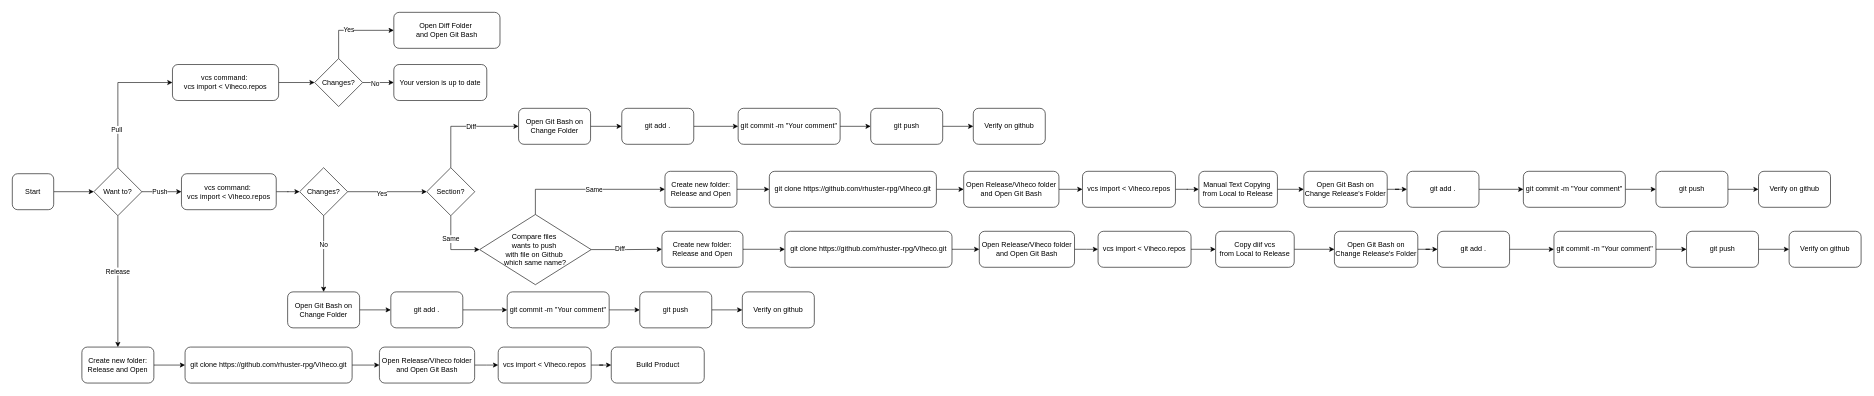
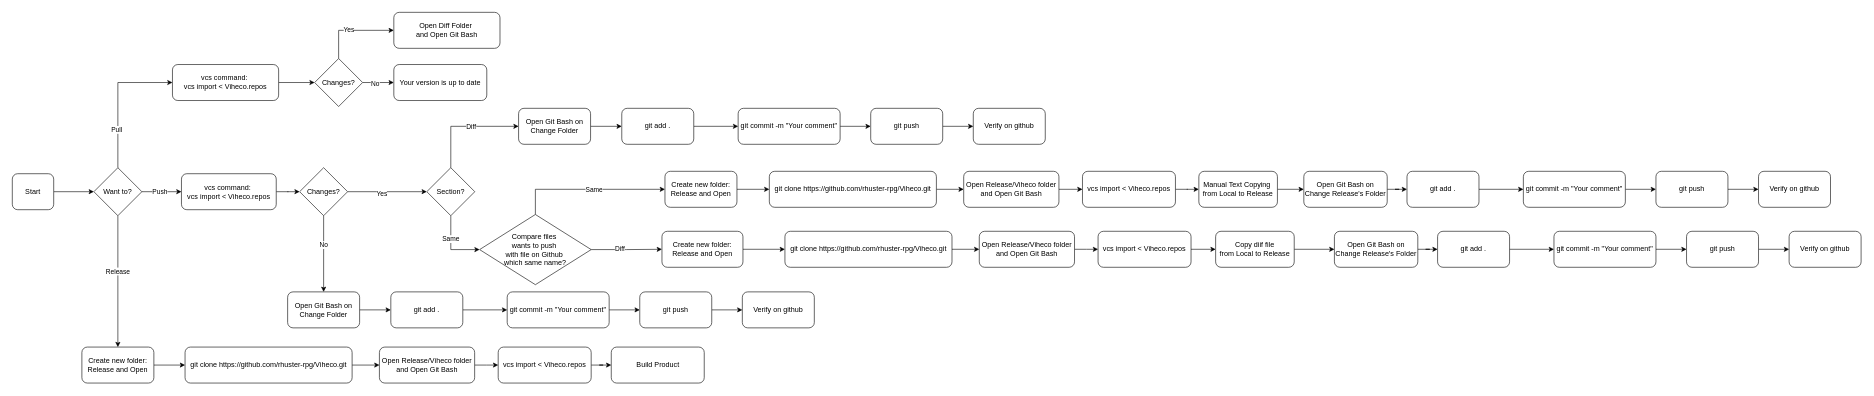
  <mxCell id="0" />
  <mxCell id="1" parent="0" />
  <mxCell id="2" value="" style="edgeStyle=orthogonalEdgeStyle;rounded=0;orthogonalLoop=1;jettySize=auto;html=1;" edge="1" parent="1" source="3" target="83"><mxGeometry relative="1" as="geometry" /></mxCell>
  <mxCell id="3" value="Start" style="rounded=1;whiteSpace=wrap;html=1;" vertex="1" parent="1"><mxGeometry x="20" y="289" width="69" height="60" as="geometry" /></mxCell>
  <mxCell id="4" style="edgeStyle=orthogonalEdgeStyle;rounded=0;orthogonalLoop=1;jettySize=auto;html=1;entryX=0;entryY=0.5;entryDx=0;entryDy=0;exitX=0.5;exitY=0;exitDx=0;exitDy=0;" edge="1" parent="1" source="8" target="41"><mxGeometry relative="1" as="geometry"><mxPoint x="885" y="193" as="targetPoint" /></mxGeometry></mxCell>
  <mxCell id="5" value="Diff" style="edgeLabel;html=1;align=center;verticalAlign=middle;resizable=0;points=[];" vertex="1" connectable="0" parent="4"><mxGeometry x="0.122" y="-3" relative="1" as="geometry"><mxPoint y="-3" as="offset" /></mxGeometry></mxCell>
  <mxCell id="6" style="edgeStyle=orthogonalEdgeStyle;rounded=0;orthogonalLoop=1;jettySize=auto;html=1;exitX=0.5;exitY=1;exitDx=0;exitDy=0;entryX=0;entryY=0.5;entryDx=0;entryDy=0;" edge="1" parent="1" source="8" target="13"><mxGeometry relative="1" as="geometry"><mxPoint x="894" y="424" as="targetPoint" /></mxGeometry></mxCell>
  <mxCell id="7" value="Same" style="edgeLabel;html=1;align=center;verticalAlign=middle;resizable=0;points=[];" vertex="1" connectable="0" parent="6"><mxGeometry x="-0.074" y="-3" relative="1" as="geometry"><mxPoint x="2" y="-10" as="offset" /></mxGeometry></mxCell>
  <mxCell id="8" value="Section?" style="rhombus;whiteSpace=wrap;html=1;" vertex="1" parent="1"><mxGeometry x="711" y="279" width="80" height="80" as="geometry" /></mxCell>
  <mxCell id="9" value="" style="edgeStyle=orthogonalEdgeStyle;rounded=0;orthogonalLoop=1;jettySize=auto;html=1;" edge="1" parent="1" source="13" target="31"><mxGeometry relative="1" as="geometry" /></mxCell>
  <mxCell id="10" value="Diff" style="edgeLabel;html=1;align=center;verticalAlign=middle;resizable=0;points=[];" vertex="1" connectable="0" parent="9"><mxGeometry x="-0.202" y="1" relative="1" as="geometry"><mxPoint as="offset" /></mxGeometry></mxCell>
  <mxCell id="11" style="edgeStyle=orthogonalEdgeStyle;rounded=0;orthogonalLoop=1;jettySize=auto;html=1;entryX=0;entryY=0.5;entryDx=0;entryDy=0;" edge="1" parent="1" source="13" target="59"><mxGeometry relative="1" as="geometry"><Array as="points"><mxPoint x="892" y="315" /></Array></mxGeometry></mxCell>
  <mxCell id="12" value="Same" style="edgeLabel;html=1;align=center;verticalAlign=middle;resizable=0;points=[];" vertex="1" connectable="0" parent="11"><mxGeometry x="0.074" relative="1" as="geometry"><mxPoint as="offset" /></mxGeometry></mxCell>
  <mxCell id="13" value="Compare files&amp;nbsp;&lt;div&gt;wants to push&amp;nbsp;&lt;div&gt;with file on Github&amp;nbsp;&lt;/div&gt;&lt;div&gt;which same name?&lt;/div&gt;&lt;/div&gt;" style="rhombus;whiteSpace=wrap;html=1;" vertex="1" parent="1"><mxGeometry x="799" y="357" width="186" height="117" as="geometry" /></mxCell>
  <mxCell id="14" style="edgeStyle=orthogonalEdgeStyle;rounded=0;orthogonalLoop=1;jettySize=auto;html=1;entryX=0;entryY=0.5;entryDx=0;entryDy=0;" edge="1" parent="1" source="15" target="20"><mxGeometry relative="1" as="geometry" /></mxCell>
  <mxCell id="15" value="vcs command:&amp;nbsp;&lt;div&gt;vcs import &amp;lt; Viheco.repos&lt;/div&gt;" style="rounded=1;whiteSpace=wrap;html=1;" vertex="1" parent="1"><mxGeometry x="302" y="289" width="158" height="60" as="geometry" /></mxCell>
  <mxCell id="16" style="edgeStyle=orthogonalEdgeStyle;rounded=0;orthogonalLoop=1;jettySize=auto;html=1;entryX=0;entryY=0.5;entryDx=0;entryDy=0;" edge="1" parent="1" source="20" target="8"><mxGeometry relative="1" as="geometry" /></mxCell>
  <mxCell id="17" value="Yes" style="edgeLabel;html=1;align=center;verticalAlign=middle;resizable=0;points=[];" vertex="1" connectable="0" parent="16"><mxGeometry x="-0.149" y="-3" relative="1" as="geometry"><mxPoint as="offset" /></mxGeometry></mxCell>
  <mxCell id="18" style="edgeStyle=orthogonalEdgeStyle;rounded=0;orthogonalLoop=1;jettySize=auto;html=1;exitX=0.5;exitY=1;exitDx=0;exitDy=0;" edge="1" parent="1" source="20" target="22"><mxGeometry relative="1" as="geometry" /></mxCell>
  <mxCell id="19" value="No" style="edgeLabel;html=1;align=center;verticalAlign=middle;resizable=0;points=[];" vertex="1" connectable="0" parent="18"><mxGeometry x="-0.249" y="-1" relative="1" as="geometry"><mxPoint as="offset" /></mxGeometry></mxCell>
  <mxCell id="20" value="Changes?" style="rhombus;whiteSpace=wrap;html=1;" vertex="1" parent="1"><mxGeometry x="499" y="279" width="80" height="80" as="geometry" /></mxCell>
  <mxCell id="21" style="edgeStyle=orthogonalEdgeStyle;rounded=0;orthogonalLoop=1;jettySize=auto;html=1;entryX=0;entryY=0.5;entryDx=0;entryDy=0;" edge="1" parent="1" source="22" target="24"><mxGeometry relative="1" as="geometry" /></mxCell>
  <mxCell id="22" value="Open Git Bash on Change Folder" style="rounded=1;whiteSpace=wrap;html=1;" vertex="1" parent="1"><mxGeometry x="479" y="486" width="120" height="60" as="geometry" /></mxCell>
  <mxCell id="23" value="" style="edgeStyle=orthogonalEdgeStyle;rounded=0;orthogonalLoop=1;jettySize=auto;html=1;" edge="1" parent="1" source="24" target="26"><mxGeometry relative="1" as="geometry" /></mxCell>
  <mxCell id="24" value="git add ." style="rounded=1;whiteSpace=wrap;html=1;" vertex="1" parent="1"><mxGeometry x="651" y="486" width="120" height="60" as="geometry" /></mxCell>
  <mxCell id="25" style="edgeStyle=orthogonalEdgeStyle;rounded=0;orthogonalLoop=1;jettySize=auto;html=1;exitX=1;exitY=0.5;exitDx=0;exitDy=0;entryX=0;entryY=0.5;entryDx=0;entryDy=0;" edge="1" parent="1" source="26" target="28"><mxGeometry relative="1" as="geometry" /></mxCell>
  <mxCell id="26" value="git commit -m &quot;Your comment&quot;" style="rounded=1;whiteSpace=wrap;html=1;" vertex="1" parent="1"><mxGeometry x="845" y="486" width="170" height="60" as="geometry" /></mxCell>
  <mxCell id="27" value="" style="edgeStyle=orthogonalEdgeStyle;rounded=0;orthogonalLoop=1;jettySize=auto;html=1;" edge="1" parent="1" source="28" target="29"><mxGeometry relative="1" as="geometry" /></mxCell>
  <mxCell id="28" value="git push" style="rounded=1;whiteSpace=wrap;html=1;" vertex="1" parent="1"><mxGeometry x="1066" y="486" width="120" height="60" as="geometry" /></mxCell>
  <mxCell id="29" value="Verify on github" style="rounded=1;whiteSpace=wrap;html=1;" vertex="1" parent="1"><mxGeometry x="1237" y="486" width="120" height="60" as="geometry" /></mxCell>
  <mxCell id="30" value="" style="edgeStyle=orthogonalEdgeStyle;rounded=0;orthogonalLoop=1;jettySize=auto;html=1;" edge="1" parent="1" source="31" target="33"><mxGeometry relative="1" as="geometry" /></mxCell>
  <mxCell id="31" value="Create new folder: Release and Open" style="rounded=1;whiteSpace=wrap;html=1;" vertex="1" parent="1"><mxGeometry x="1103" y="385" width="135" height="60" as="geometry" /></mxCell>
  <mxCell id="32" value="" style="edgeStyle=orthogonalEdgeStyle;rounded=0;orthogonalLoop=1;jettySize=auto;html=1;" edge="1" parent="1" source="33" target="35"><mxGeometry relative="1" as="geometry" /></mxCell>
  <mxCell id="33" value="git clone&amp;nbsp;https://github.com/rhuster-rpg/Viheco.git" style="whiteSpace=wrap;html=1;rounded=1;" vertex="1" parent="1"><mxGeometry x="1308" y="385" width="278.5" height="60" as="geometry" /></mxCell>
  <mxCell id="34" value="" style="edgeStyle=orthogonalEdgeStyle;rounded=0;orthogonalLoop=1;jettySize=auto;html=1;" edge="1" parent="1" source="35" target="37"><mxGeometry relative="1" as="geometry" /></mxCell>
  <mxCell id="35" value="Open Release/Viheco folder&lt;div&gt;and Open Git Bash&lt;/div&gt;" style="whiteSpace=wrap;html=1;rounded=1;" vertex="1" parent="1"><mxGeometry x="1632" y="385" width="158.75" height="60" as="geometry" /></mxCell>
  <mxCell id="36" value="" style="edgeStyle=orthogonalEdgeStyle;rounded=0;orthogonalLoop=1;jettySize=auto;html=1;" edge="1" parent="1" source="37" target="39"><mxGeometry relative="1" as="geometry" /></mxCell>
  <mxCell id="37" value="vcs import &amp;lt; Viheco.repos" style="whiteSpace=wrap;html=1;rounded=1;" vertex="1" parent="1"><mxGeometry x="1830" y="385" width="155" height="60" as="geometry" /></mxCell>
  <mxCell id="38" value="" style="edgeStyle=orthogonalEdgeStyle;rounded=0;orthogonalLoop=1;jettySize=auto;html=1;" edge="1" parent="1" source="39" target="50"><mxGeometry relative="1" as="geometry" /></mxCell>
- <mxCell id="39" value="Copy diif vcs&lt;div&gt;from Local to Release&lt;/div&gt;" style="whiteSpace=wrap;html=1;rounded=1;" vertex="1" parent="1"><mxGeometry x="2026" y="385" width="131" height="60" as="geometry" /></mxCell>
+ <mxCell id="39" value="Copy diif file&lt;div&gt;from Local to Release&lt;/div&gt;" style="whiteSpace=wrap;html=1;rounded=1;" vertex="1" parent="1"><mxGeometry x="2026" y="385" width="131" height="60" as="geometry" /></mxCell>
  <mxCell id="40" style="edgeStyle=orthogonalEdgeStyle;rounded=0;orthogonalLoop=1;jettySize=auto;html=1;entryX=0;entryY=0.5;entryDx=0;entryDy=0;" edge="1" parent="1" source="41" target="43"><mxGeometry relative="1" as="geometry" /></mxCell>
  <mxCell id="41" value="Open Git Bash on Change Folder" style="rounded=1;whiteSpace=wrap;html=1;" vertex="1" parent="1"><mxGeometry x="864" y="180" width="120" height="60" as="geometry" /></mxCell>
  <mxCell id="42" value="" style="edgeStyle=orthogonalEdgeStyle;rounded=0;orthogonalLoop=1;jettySize=auto;html=1;" edge="1" parent="1" source="43" target="45"><mxGeometry relative="1" as="geometry" /></mxCell>
  <mxCell id="43" value="git add ." style="rounded=1;whiteSpace=wrap;html=1;" vertex="1" parent="1"><mxGeometry x="1036" y="180" width="120" height="60" as="geometry" /></mxCell>
  <mxCell id="44" style="edgeStyle=orthogonalEdgeStyle;rounded=0;orthogonalLoop=1;jettySize=auto;html=1;exitX=1;exitY=0.5;exitDx=0;exitDy=0;entryX=0;entryY=0.5;entryDx=0;entryDy=0;" edge="1" parent="1" source="45" target="47"><mxGeometry relative="1" as="geometry" /></mxCell>
  <mxCell id="45" value="git commit -m &quot;Your comment&quot;" style="rounded=1;whiteSpace=wrap;html=1;" vertex="1" parent="1"><mxGeometry x="1230" y="180" width="170" height="60" as="geometry" /></mxCell>
  <mxCell id="46" value="" style="edgeStyle=orthogonalEdgeStyle;rounded=0;orthogonalLoop=1;jettySize=auto;html=1;" edge="1" parent="1" source="47" target="48"><mxGeometry relative="1" as="geometry" /></mxCell>
  <mxCell id="47" value="git push" style="rounded=1;whiteSpace=wrap;html=1;" vertex="1" parent="1"><mxGeometry x="1451" y="180" width="120" height="60" as="geometry" /></mxCell>
  <mxCell id="48" value="Verify on github" style="rounded=1;whiteSpace=wrap;html=1;" vertex="1" parent="1"><mxGeometry x="1622" y="180" width="120" height="60" as="geometry" /></mxCell>
  <mxCell id="49" style="edgeStyle=orthogonalEdgeStyle;rounded=0;orthogonalLoop=1;jettySize=auto;html=1;entryX=0;entryY=0.5;entryDx=0;entryDy=0;" edge="1" parent="1" source="50" target="52"><mxGeometry relative="1" as="geometry" /></mxCell>
  <mxCell id="50" value="Open Git Bash on Change Release's Folder" style="rounded=1;whiteSpace=wrap;html=1;" vertex="1" parent="1"><mxGeometry x="2224" y="385" width="139" height="60" as="geometry" /></mxCell>
  <mxCell id="51" value="" style="edgeStyle=orthogonalEdgeStyle;rounded=0;orthogonalLoop=1;jettySize=auto;html=1;" edge="1" parent="1" source="52" target="54"><mxGeometry relative="1" as="geometry" /></mxCell>
  <mxCell id="52" value="git add ." style="rounded=1;whiteSpace=wrap;html=1;" vertex="1" parent="1"><mxGeometry x="2396" y="385" width="120" height="60" as="geometry" /></mxCell>
  <mxCell id="53" style="edgeStyle=orthogonalEdgeStyle;rounded=0;orthogonalLoop=1;jettySize=auto;html=1;exitX=1;exitY=0.5;exitDx=0;exitDy=0;entryX=0;entryY=0.5;entryDx=0;entryDy=0;" edge="1" parent="1" source="54" target="56"><mxGeometry relative="1" as="geometry" /></mxCell>
  <mxCell id="54" value="git commit -m &quot;Your comment&quot;" style="rounded=1;whiteSpace=wrap;html=1;" vertex="1" parent="1"><mxGeometry x="2590" y="385" width="170" height="60" as="geometry" /></mxCell>
  <mxCell id="55" value="" style="edgeStyle=orthogonalEdgeStyle;rounded=0;orthogonalLoop=1;jettySize=auto;html=1;" edge="1" parent="1" source="56" target="57"><mxGeometry relative="1" as="geometry" /></mxCell>
  <mxCell id="56" value="git push" style="rounded=1;whiteSpace=wrap;html=1;" vertex="1" parent="1"><mxGeometry x="2811" y="385" width="120" height="60" as="geometry" /></mxCell>
  <mxCell id="57" value="Verify on github" style="rounded=1;whiteSpace=wrap;html=1;" vertex="1" parent="1"><mxGeometry x="2982" y="385" width="120" height="60" as="geometry" /></mxCell>
  <mxCell id="58" value="" style="edgeStyle=orthogonalEdgeStyle;rounded=0;orthogonalLoop=1;jettySize=auto;html=1;" edge="1" parent="1" source="59" target="61"><mxGeometry relative="1" as="geometry" /></mxCell>
  <mxCell id="59" value="Create new folder: Release and Open" style="rounded=1;whiteSpace=wrap;html=1;" vertex="1" parent="1"><mxGeometry x="1108" y="285" width="120" height="60" as="geometry" /></mxCell>
  <mxCell id="60" value="" style="edgeStyle=orthogonalEdgeStyle;rounded=0;orthogonalLoop=1;jettySize=auto;html=1;" edge="1" parent="1" source="61" target="63"><mxGeometry relative="1" as="geometry" /></mxCell>
  <mxCell id="61" value="git clone&amp;nbsp;https://github.com/rhuster-rpg/Viheco.git" style="whiteSpace=wrap;html=1;rounded=1;" vertex="1" parent="1"><mxGeometry x="1282" y="285" width="278.5" height="60" as="geometry" /></mxCell>
  <mxCell id="62" value="" style="edgeStyle=orthogonalEdgeStyle;rounded=0;orthogonalLoop=1;jettySize=auto;html=1;" edge="1" parent="1" source="63" target="65"><mxGeometry relative="1" as="geometry" /></mxCell>
  <mxCell id="63" value="Open Release/Viheco folder&lt;div&gt;and Open Git Bash&lt;/div&gt;" style="whiteSpace=wrap;html=1;rounded=1;" vertex="1" parent="1"><mxGeometry x="1606" y="285" width="158.75" height="60" as="geometry" /></mxCell>
  <mxCell id="64" value="" style="edgeStyle=orthogonalEdgeStyle;rounded=0;orthogonalLoop=1;jettySize=auto;html=1;" edge="1" parent="1" source="65" target="67"><mxGeometry relative="1" as="geometry" /></mxCell>
  <mxCell id="65" value="vcs import &amp;lt; Viheco.repos" style="whiteSpace=wrap;html=1;rounded=1;" vertex="1" parent="1"><mxGeometry x="1804" y="285" width="155" height="60" as="geometry" /></mxCell>
  <mxCell id="66" value="" style="edgeStyle=orthogonalEdgeStyle;rounded=0;orthogonalLoop=1;jettySize=auto;html=1;" edge="1" parent="1" source="67" target="69"><mxGeometry relative="1" as="geometry" /></mxCell>
  <mxCell id="67" value="Manual Text Copying&amp;nbsp;&lt;div&gt;from Local to Release&lt;/div&gt;" style="whiteSpace=wrap;html=1;rounded=1;" vertex="1" parent="1"><mxGeometry x="1998" y="285" width="131" height="60" as="geometry" /></mxCell>
  <mxCell id="68" style="edgeStyle=orthogonalEdgeStyle;rounded=0;orthogonalLoop=1;jettySize=auto;html=1;entryX=0;entryY=0.5;entryDx=0;entryDy=0;" edge="1" parent="1" source="69" target="71"><mxGeometry relative="1" as="geometry" /></mxCell>
  <mxCell id="69" value="Open Git Bash on Change Release's Folder" style="rounded=1;whiteSpace=wrap;html=1;" vertex="1" parent="1"><mxGeometry x="2173" y="285" width="139" height="60" as="geometry" /></mxCell>
  <mxCell id="70" value="" style="edgeStyle=orthogonalEdgeStyle;rounded=0;orthogonalLoop=1;jettySize=auto;html=1;" edge="1" parent="1" source="71" target="73"><mxGeometry relative="1" as="geometry" /></mxCell>
  <mxCell id="71" value="git add ." style="rounded=1;whiteSpace=wrap;html=1;" vertex="1" parent="1"><mxGeometry x="2345" y="285" width="120" height="60" as="geometry" /></mxCell>
  <mxCell id="72" style="edgeStyle=orthogonalEdgeStyle;rounded=0;orthogonalLoop=1;jettySize=auto;html=1;exitX=1;exitY=0.5;exitDx=0;exitDy=0;entryX=0;entryY=0.5;entryDx=0;entryDy=0;" edge="1" parent="1" source="73" target="75"><mxGeometry relative="1" as="geometry" /></mxCell>
  <mxCell id="73" value="git commit -m &quot;Your comment&quot;" style="rounded=1;whiteSpace=wrap;html=1;" vertex="1" parent="1"><mxGeometry x="2539" y="285" width="170" height="60" as="geometry" /></mxCell>
  <mxCell id="74" value="" style="edgeStyle=orthogonalEdgeStyle;rounded=0;orthogonalLoop=1;jettySize=auto;html=1;" edge="1" parent="1" source="75" target="76"><mxGeometry relative="1" as="geometry" /></mxCell>
  <mxCell id="75" value="git push" style="rounded=1;whiteSpace=wrap;html=1;" vertex="1" parent="1"><mxGeometry x="2760" y="285" width="120" height="60" as="geometry" /></mxCell>
  <mxCell id="76" value="Verify on github" style="rounded=1;whiteSpace=wrap;html=1;" vertex="1" parent="1"><mxGeometry x="2931" y="285" width="120" height="60" as="geometry" /></mxCell>
  <mxCell id="77" value="" style="edgeStyle=orthogonalEdgeStyle;rounded=0;orthogonalLoop=1;jettySize=auto;html=1;" edge="1" parent="1" source="83" target="15"><mxGeometry relative="1" as="geometry" /></mxCell>
  <mxCell id="78" value="Push" style="edgeLabel;html=1;align=center;verticalAlign=middle;resizable=0;points=[];" vertex="1" connectable="0" parent="77"><mxGeometry x="-0.431" relative="1" as="geometry"><mxPoint x="10" as="offset" /></mxGeometry></mxCell>
  <mxCell id="79" style="edgeStyle=orthogonalEdgeStyle;rounded=0;orthogonalLoop=1;jettySize=auto;html=1;entryX=0;entryY=0.5;entryDx=0;entryDy=0;" edge="1" parent="1" source="83" target="85"><mxGeometry relative="1" as="geometry"><Array as="points"><mxPoint x="196" y="137" /></Array></mxGeometry></mxCell>
  <mxCell id="80" value="Pull" style="edgeLabel;html=1;align=center;verticalAlign=middle;resizable=0;points=[];" vertex="1" connectable="0" parent="79"><mxGeometry x="-0.452" y="3" relative="1" as="geometry"><mxPoint as="offset" /></mxGeometry></mxCell>
  <mxCell id="81" style="edgeStyle=orthogonalEdgeStyle;rounded=0;orthogonalLoop=1;jettySize=auto;html=1;entryX=0.5;entryY=0;entryDx=0;entryDy=0;" edge="1" parent="1" source="83" target="94"><mxGeometry relative="1" as="geometry" /></mxCell>
  <mxCell id="82" value="Release" style="edgeLabel;html=1;align=center;verticalAlign=middle;resizable=0;points=[];" vertex="1" connectable="0" parent="81"><mxGeometry x="-0.164" y="-1" relative="1" as="geometry"><mxPoint as="offset" /></mxGeometry></mxCell>
  <mxCell id="83" value="Want to?" style="rhombus;whiteSpace=wrap;html=1;" vertex="1" parent="1"><mxGeometry x="156" y="279" width="80" height="80" as="geometry" /></mxCell>
  <mxCell id="84" value="" style="edgeStyle=orthogonalEdgeStyle;rounded=0;orthogonalLoop=1;jettySize=auto;html=1;" edge="1" parent="1" source="85" target="90"><mxGeometry relative="1" as="geometry" /></mxCell>
  <mxCell id="85" value="vcs command:&amp;nbsp;&lt;div&gt;vcs import &amp;lt; Viheco.repos&lt;/div&gt;" style="rounded=1;whiteSpace=wrap;html=1;" vertex="1" parent="1"><mxGeometry x="287" y="107" width="177" height="60" as="geometry" /></mxCell>
  <mxCell id="86" value="" style="edgeStyle=orthogonalEdgeStyle;rounded=0;orthogonalLoop=1;jettySize=auto;html=1;" edge="1" parent="1" source="90" target="91"><mxGeometry relative="1" as="geometry" /></mxCell>
  <mxCell id="87" value="No" style="edgeLabel;html=1;align=center;verticalAlign=middle;resizable=0;points=[];" vertex="1" connectable="0" parent="86"><mxGeometry x="-0.218" y="-1" relative="1" as="geometry"><mxPoint as="offset" /></mxGeometry></mxCell>
  <mxCell id="88" style="edgeStyle=orthogonalEdgeStyle;rounded=0;orthogonalLoop=1;jettySize=auto;html=1;entryX=0;entryY=0.5;entryDx=0;entryDy=0;" edge="1" parent="1" source="90" target="92"><mxGeometry relative="1" as="geometry"><Array as="points"><mxPoint x="564" y="50" /></Array></mxGeometry></mxCell>
  <mxCell id="89" value="Yes" style="edgeLabel;html=1;align=center;verticalAlign=middle;resizable=0;points=[];" vertex="1" connectable="0" parent="88"><mxGeometry x="-0.098" y="1" relative="1" as="geometry"><mxPoint as="offset" /></mxGeometry></mxCell>
  <mxCell id="90" value="Changes?" style="rhombus;whiteSpace=wrap;html=1;" vertex="1" parent="1"><mxGeometry x="524" y="97" width="80" height="80" as="geometry" /></mxCell>
  <mxCell id="91" value="Your version is up to date" style="rounded=1;whiteSpace=wrap;html=1;" vertex="1" parent="1"><mxGeometry x="656" y="107" width="155" height="60" as="geometry" /></mxCell>
  <mxCell id="92" value="Open Diff Folder&amp;nbsp;&lt;div&gt;and Open Git Bash&lt;/div&gt;" style="rounded=1;whiteSpace=wrap;html=1;" vertex="1" parent="1"><mxGeometry x="656" y="20" width="177" height="60" as="geometry" /></mxCell>
  <mxCell id="93" value="" style="edgeStyle=orthogonalEdgeStyle;rounded=0;orthogonalLoop=1;jettySize=auto;html=1;" edge="1" parent="1" source="94" target="96"><mxGeometry relative="1" as="geometry" /></mxCell>
  <mxCell id="94" value="Create new folder: Release and Open" style="rounded=1;whiteSpace=wrap;html=1;" vertex="1" parent="1"><mxGeometry x="136" y="578" width="120" height="60" as="geometry" /></mxCell>
  <mxCell id="95" value="" style="edgeStyle=orthogonalEdgeStyle;rounded=0;orthogonalLoop=1;jettySize=auto;html=1;" edge="1" parent="1" source="96" target="98"><mxGeometry relative="1" as="geometry" /></mxCell>
  <mxCell id="96" value="git clone&amp;nbsp;https://github.com/rhuster-rpg/Viheco.git" style="whiteSpace=wrap;html=1;rounded=1;" vertex="1" parent="1"><mxGeometry x="308" y="578" width="278.5" height="60" as="geometry" /></mxCell>
  <mxCell id="97" value="" style="edgeStyle=orthogonalEdgeStyle;rounded=0;orthogonalLoop=1;jettySize=auto;html=1;" edge="1" parent="1" source="98" target="100"><mxGeometry relative="1" as="geometry" /></mxCell>
  <mxCell id="98" value="Open Release/Viheco folder&lt;div&gt;and Open Git Bash&lt;/div&gt;" style="whiteSpace=wrap;html=1;rounded=1;" vertex="1" parent="1"><mxGeometry x="632" y="578" width="158.75" height="60" as="geometry" /></mxCell>
  <mxCell id="99" value="" style="edgeStyle=orthogonalEdgeStyle;rounded=0;orthogonalLoop=1;jettySize=auto;html=1;" edge="1" parent="1" source="100" target="101"><mxGeometry relative="1" as="geometry" /></mxCell>
  <mxCell id="100" value="vcs import &amp;lt; Viheco.repos" style="whiteSpace=wrap;html=1;rounded=1;" vertex="1" parent="1"><mxGeometry x="830" y="578" width="155" height="60" as="geometry" /></mxCell>
  <mxCell id="101" value="Build Product" style="whiteSpace=wrap;html=1;rounded=1;" vertex="1" parent="1"><mxGeometry x="1018.5" y="578" width="155" height="60" as="geometry" /></mxCell>
